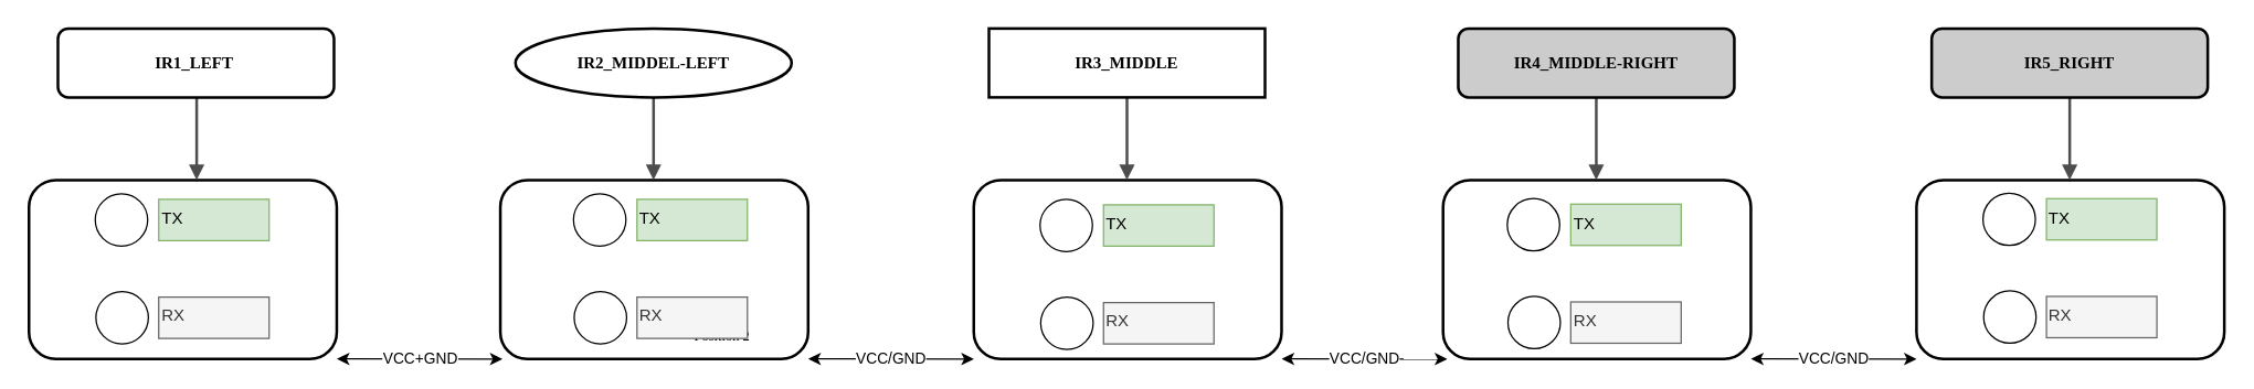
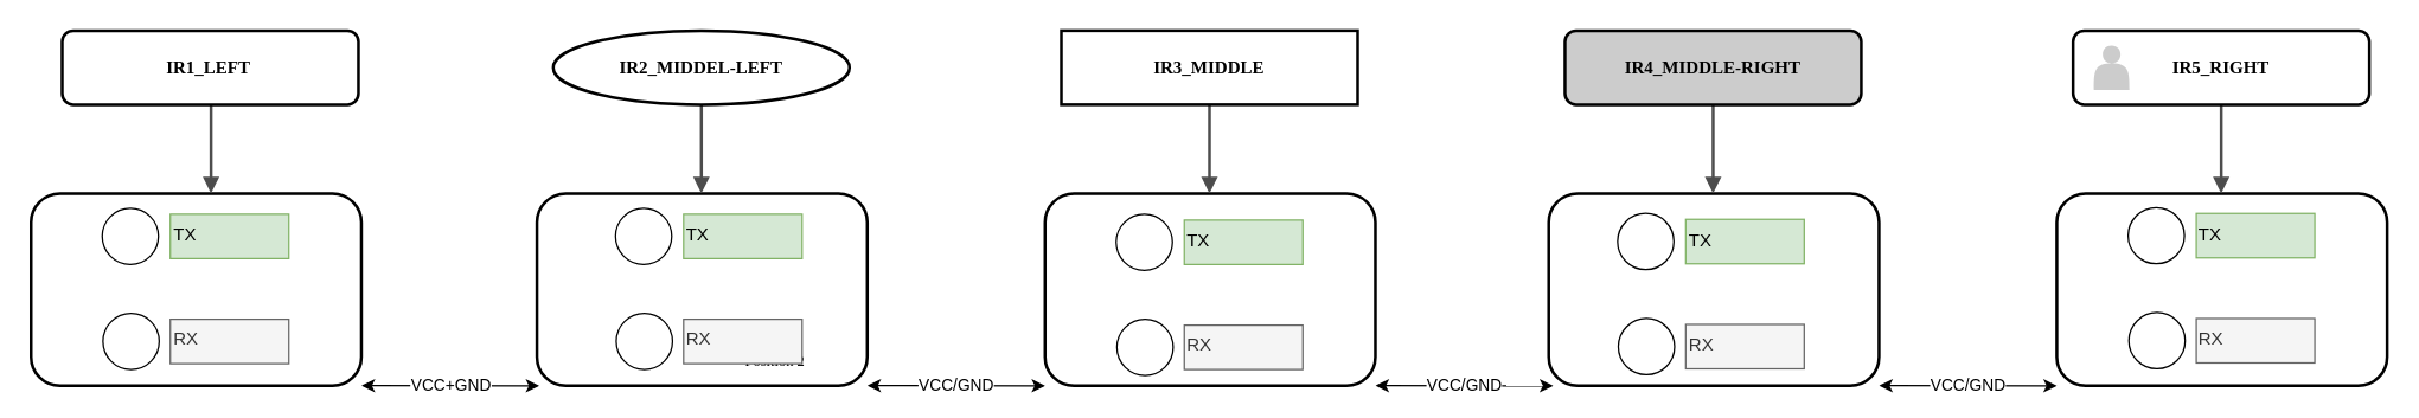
  <mxCell id="0" />
  <mxCell id="1" parent="0" />
  <mxCell id="2" value="" style="whiteSpace=wrap;html=1;rounded=1;shadow=0;comic=0;strokeWidth=2;fillColor=#ffffff;fontFamily=Verdana;align=center;fontSize=10;" parent="1" vertex="1"><mxGeometry x="362" y="130" width="223" height="130" as="geometry" /></mxCell>
  <mxCell id="3" value="" style="edgeStyle=elbowEdgeStyle;rounded=1;html=1;labelBackgroundColor=none;endArrow=block;endFill=1;strokeColor=#4D4D4D;strokeWidth=2;fontFamily=Verdana;fontSize=10;" parent="1" source="5" target="2" edge="1"><mxGeometry relative="1" as="geometry" /></mxCell>
  <mxCell id="4" value="Position 2" style="text;html=1;strokeColor=none;fillColor=none;align=center;verticalAlign=middle;whiteSpace=wrap;rounded=1;shadow=0;comic=0;fontFamily=Verdana;fontSize=10;" parent="1" vertex="1"><mxGeometry x="478" y="230" width="90" height="25" as="geometry" /></mxCell>
  <mxCell id="5" value="IR2_MIDDEL-LEFT&lt;br&gt;" style="ellipse;whiteSpace=wrap;html=1;shadow=0;comic=0;strokeWidth=2;fillColor=#ffffff;fontFamily=Verdana;align=center;fontSize=12;fontStyle=1;" parent="1" vertex="1"><mxGeometry x="373" y="20" width="200" height="50" as="geometry" /></mxCell>
  <mxCell id="6" value="VCC/GND" style="endArrow=classic;startArrow=classic;html=1;exitX=0.933;exitY=1.023;exitDx=0;exitDy=0;exitPerimeter=0;" edge="1" parent="1"><mxGeometry width="50" height="50" relative="1" as="geometry"><mxPoint x="585.143" y="259.857" as="sourcePoint" /><mxPoint x="705" y="260" as="targetPoint" /></mxGeometry></mxCell>
  <mxCell id="7" value="" style="whiteSpace=wrap;html=1;rounded=1;shadow=0;comic=0;strokeWidth=2;fillColor=#ffffff;fontFamily=Verdana;align=center;fontSize=10;" vertex="1" parent="1"><mxGeometry x="705" y="130" width="223" height="130" as="geometry" /></mxCell>
  <mxCell id="8" value="" style="edgeStyle=elbowEdgeStyle;rounded=1;html=1;labelBackgroundColor=none;endArrow=block;endFill=1;strokeColor=#4D4D4D;strokeWidth=2;fontFamily=Verdana;fontSize=10;" edge="1" parent="1" source="9" target="7"><mxGeometry relative="1" as="geometry" /></mxCell>
  <mxCell id="9" value="IR3_MIDDLE&lt;br&gt;" style="whiteSpace=wrap;html=1;shadow=0;comic=0;strokeWidth=2;fillColor=#ffffff;fontFamily=Verdana;align=center;fontSize=12;fontStyle=1;rounded=0;" vertex="1" parent="1"><mxGeometry x="716" y="20" width="200" height="50" as="geometry" /></mxCell>
  <mxCell id="10" value="" style="whiteSpace=wrap;html=1;rounded=1;shadow=0;comic=0;strokeWidth=2;fillColor=#ffffff;fontFamily=Verdana;align=center;fontSize=10;" vertex="1" parent="1"><mxGeometry x="1045" y="130" width="223" height="130" as="geometry" /></mxCell>
  <mxCell id="11" value="" style="edgeStyle=elbowEdgeStyle;rounded=1;html=1;labelBackgroundColor=none;endArrow=block;endFill=1;strokeColor=#4D4D4D;strokeWidth=2;fontFamily=Verdana;fontSize=10;" edge="1" parent="1" source="12" target="10"><mxGeometry relative="1" as="geometry" /></mxCell>
  <mxCell id="12" value="IR4_MIDDLE-RIGHT&lt;br&gt;" style="whiteSpace=wrap;html=1;rounded=1;shadow=0;comic=0;strokeWidth=2;fillColor=#cccccc;fontFamily=Verdana;align=center;fontSize=12;fontStyle=1;" vertex="1" parent="1"><mxGeometry x="1056" y="20" width="200" height="50" as="geometry" /></mxCell>
  <mxCell id="13" value="VCC/GND" style="endArrow=classic;startArrow=classic;html=1;exitX=0.933;exitY=1.023;exitDx=0;exitDy=0;exitPerimeter=0;" edge="1" parent="1"><mxGeometry width="50" height="50" relative="1" as="geometry"><mxPoint x="1268.143" y="259.857" as="sourcePoint" /><mxPoint x="1388" y="260" as="targetPoint" /></mxGeometry></mxCell>
  <mxCell id="14" value="" style="whiteSpace=wrap;html=1;rounded=1;shadow=0;comic=0;strokeWidth=2;fillColor=#ffffff;fontFamily=Verdana;align=center;fontSize=10;" vertex="1" parent="1"><mxGeometry x="1388" y="130" width="223" height="130" as="geometry" /></mxCell>
  <mxCell id="15" value="" style="edgeStyle=elbowEdgeStyle;rounded=1;html=1;labelBackgroundColor=none;endArrow=block;endFill=1;strokeColor=#4D4D4D;strokeWidth=2;fontFamily=Verdana;fontSize=10;" edge="1" parent="1" source="16" target="14"><mxGeometry relative="1" as="geometry" /></mxCell>
- <mxCell id="16" value="IR5_RIGHT&lt;br&gt;" style="whiteSpace=wrap;html=1;rounded=1;shadow=0;comic=0;strokeWidth=2;fillColor=#cccccc;fontFamily=Verdana;align=center;fontSize=12;fontStyle=1;" vertex="1" parent="1"><mxGeometry x="1399" y="20" width="200" height="50" as="geometry" /></mxCell>
+ <mxCell id="16" value="IR5_RIGHT&lt;br&gt;" style="whiteSpace=wrap;html=1;rounded=1;shadow=0;comic=0;strokeWidth=2;fillColor=#ffffff;fontFamily=Verdana;align=center;fontSize=12;fontStyle=1" vertex="1" parent="1"><mxGeometry x="1399" y="20" width="200" height="50" as="geometry" /></mxCell>
  <mxCell id="17" value="" style="shape=actor;whiteSpace=wrap;html=1;rounded=0;shadow=0;comic=0;strokeWidth=1;fillColor=#CCCCCC;fontFamily=Verdana;align=center;strokeColor=none;fontSize=12;fontStyle=1" vertex="1" parent="1"><mxGeometry x="1413" y="30" width="24" height="30" as="geometry" /></mxCell>
  <mxCell id="18" value="VCC/GND" style="endArrow=classic;startArrow=classic;html=1;exitX=0.933;exitY=1.023;exitDx=0;exitDy=0;exitPerimeter=0;" edge="1" parent="1"><mxGeometry width="50" height="50" relative="1" as="geometry"><mxPoint x="928.143" y="259.857" as="sourcePoint" /><mxPoint x="1048" y="260" as="targetPoint" /></mxGeometry></mxCell>
  <mxCell id="19" value="" style="whiteSpace=wrap;html=1;rounded=1;shadow=0;comic=0;strokeWidth=2;fillColor=#ffffff;fontFamily=Verdana;align=center;fontSize=10;" vertex="1" parent="1"><mxGeometry x="20.5" y="130" width="223" height="130" as="geometry" /></mxCell>
  <mxCell id="20" value="" style="edgeStyle=elbowEdgeStyle;rounded=1;html=1;labelBackgroundColor=none;endArrow=block;endFill=1;strokeColor=#4D4D4D;strokeWidth=2;fontFamily=Verdana;fontSize=10;" edge="1" parent="1" source="21" target="19"><mxGeometry relative="1" as="geometry" /></mxCell>
  <mxCell id="21" value="IR1_LEFT&amp;nbsp;" style="whiteSpace=wrap;html=1;rounded=1;shadow=0;comic=0;strokeWidth=2;fillColor=#ffffff;fontFamily=Verdana;align=center;fontSize=12;fontStyle=1" vertex="1" parent="1"><mxGeometry x="41.5" y="20" width="200" height="50" as="geometry" /></mxCell>
  <mxCell id="22" value="VCC+GND" style="endArrow=classic;startArrow=classic;html=1;exitX=0.933;exitY=1.023;exitDx=0;exitDy=0;exitPerimeter=0;" edge="1" parent="1"><mxGeometry width="50" height="50" relative="1" as="geometry"><mxPoint x="243.643" y="259.857" as="sourcePoint" /><mxPoint x="363.5" y="260" as="targetPoint" /></mxGeometry></mxCell>
  <mxCell id="23" value="" style="ellipse;whiteSpace=wrap;html=1;aspect=fixed;" vertex="1" parent="1"><mxGeometry x="68.5" y="140" width="38" height="38" as="geometry" /></mxCell>
  <mxCell id="24" value="" style="ellipse;whiteSpace=wrap;html=1;aspect=fixed;" vertex="1" parent="1"><mxGeometry x="69" y="211" width="38" height="38" as="geometry" /></mxCell>
  <mxCell id="25" value="RX" style="text;html=1;fillColor=#f5f5f5;strokeColor=#666666;fontColor=#333333;" vertex="1" parent="1"><mxGeometry x="114.5" y="215" width="80" height="30" as="geometry" /></mxCell>
  <mxCell id="26" value="TX" style="text;html=1;fillColor=#d5e8d4;strokeColor=#82b366;" vertex="1" parent="1"><mxGeometry x="114.5" y="144" width="80" height="30" as="geometry" /></mxCell>
  <mxCell id="27" value="" style="ellipse;whiteSpace=wrap;html=1;aspect=fixed;" vertex="1" parent="1"><mxGeometry x="415" y="140" width="38" height="38" as="geometry" /></mxCell>
  <mxCell id="28" value="" style="ellipse;whiteSpace=wrap;html=1;aspect=fixed;" vertex="1" parent="1"><mxGeometry x="415.5" y="211" width="38" height="38" as="geometry" /></mxCell>
  <mxCell id="29" value="RX" style="text;html=1;fillColor=#f5f5f5;strokeColor=#666666;fontColor=#333333;" vertex="1" parent="1"><mxGeometry x="461" y="215" width="80" height="30" as="geometry" /></mxCell>
  <mxCell id="30" value="TX" style="text;html=1;fillColor=#d5e8d4;strokeColor=#82b366;" vertex="1" parent="1"><mxGeometry x="461" y="144" width="80" height="30" as="geometry" /></mxCell>
  <mxCell id="31" value="" style="ellipse;whiteSpace=wrap;html=1;aspect=fixed;" vertex="1" parent="1"><mxGeometry x="753" y="144" width="38" height="38" as="geometry" /></mxCell>
  <mxCell id="32" value="" style="ellipse;whiteSpace=wrap;html=1;aspect=fixed;" vertex="1" parent="1"><mxGeometry x="753.5" y="215" width="38" height="38" as="geometry" /></mxCell>
  <mxCell id="33" value="RX" style="text;html=1;fillColor=#f5f5f5;strokeColor=#666666;fontColor=#333333;" vertex="1" parent="1"><mxGeometry x="799" y="219" width="80" height="30" as="geometry" /></mxCell>
  <mxCell id="34" value="TX" style="text;html=1;fillColor=#d5e8d4;strokeColor=#82b366;" vertex="1" parent="1"><mxGeometry x="799" y="148" width="80" height="30" as="geometry" /></mxCell>
  <mxCell id="35" value="" style="ellipse;whiteSpace=wrap;html=1;aspect=fixed;" vertex="1" parent="1"><mxGeometry x="1091.5" y="143.5" width="38" height="38" as="geometry" /></mxCell>
  <mxCell id="36" value="" style="ellipse;whiteSpace=wrap;html=1;aspect=fixed;" vertex="1" parent="1"><mxGeometry x="1092" y="214.5" width="38" height="38" as="geometry" /></mxCell>
  <mxCell id="37" value="RX" style="text;html=1;fillColor=#f5f5f5;strokeColor=#666666;fontColor=#333333;" vertex="1" parent="1"><mxGeometry x="1137.5" y="218.5" width="80" height="30" as="geometry" /></mxCell>
  <mxCell id="38" value="TX" style="text;html=1;fillColor=#d5e8d4;strokeColor=#82b366;" vertex="1" parent="1"><mxGeometry x="1137.5" y="147.5" width="80" height="30" as="geometry" /></mxCell>
  <mxCell id="39" value="" style="ellipse;whiteSpace=wrap;html=1;aspect=fixed;" vertex="1" parent="1"><mxGeometry x="1436.147" y="139.5" width="38" height="38" as="geometry" /></mxCell>
  <mxCell id="40" value="" style="ellipse;whiteSpace=wrap;html=1;aspect=fixed;" vertex="1" parent="1"><mxGeometry x="1436.647" y="210.5" width="38" height="38" as="geometry" /></mxCell>
  <mxCell id="41" value="RX" style="text;html=1;fillColor=#f5f5f5;strokeColor=#666666;fontColor=#333333;" vertex="1" parent="1"><mxGeometry x="1482.147" y="214.5" width="80" height="30" as="geometry" /></mxCell>
  <mxCell id="42" value="TX" style="text;html=1;fillColor=#d5e8d4;strokeColor=#82b366;" vertex="1" parent="1"><mxGeometry x="1482.147" y="143.5" width="80" height="30" as="geometry" /></mxCell>
